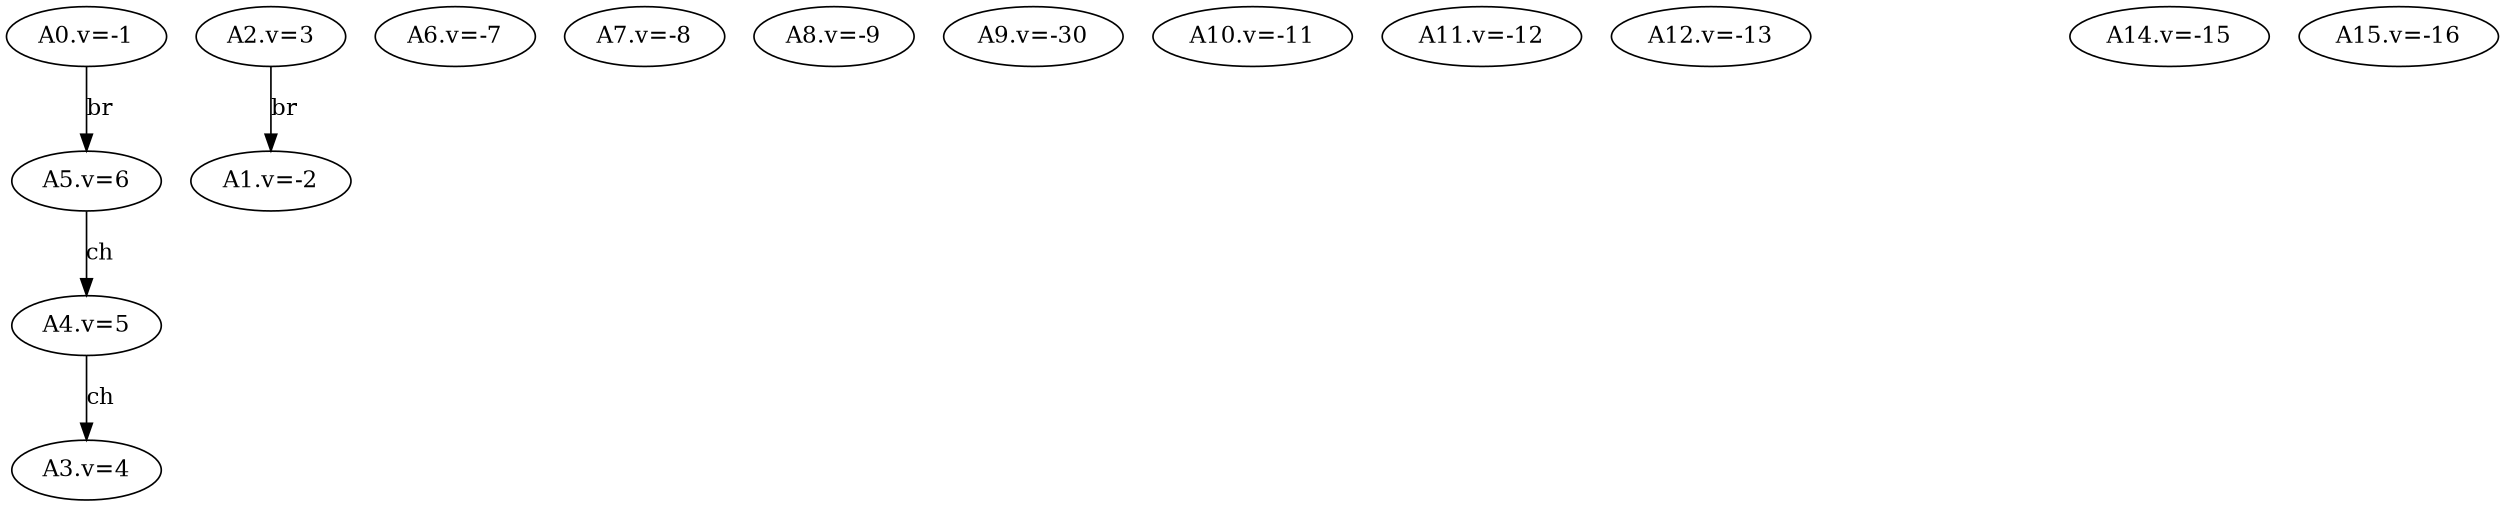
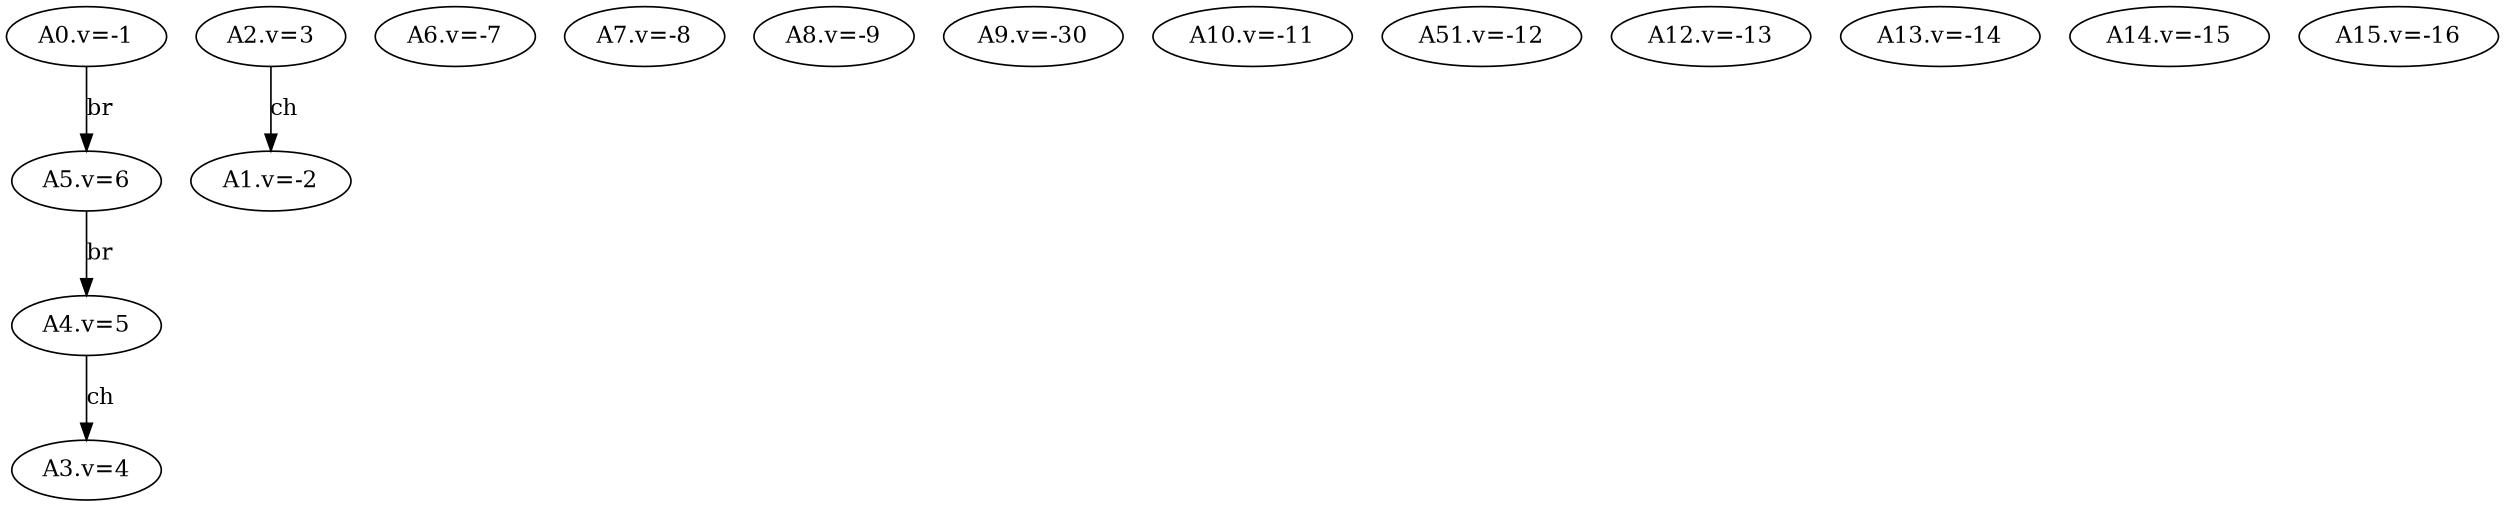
  digraph {
    n1 [label="A0.v=-1"]
    n2 [label="A5.v=6"]
    n3 [label="A4.v=5"]
    n4 [label="A1.v=-2"]
    n5 [label="A2.v=3"]
    n6 [label="A3.v=4"]
    n7 [label="A6.v=-7"]
    n8 [label="A7.v=-8"]
    n9 [label="A8.v=-9"]
    n10 [label="A9.v=-30"]
    n11 [label="A10.v=-11"]
-   n12 [label="A11.v=-12"]
+   n12 [label="A51.v=-12"]
    n13 [label="A12.v=-13"]
+   n14 [label="A13.v=-14"]
    n15 [label="A14.v=-15"]
    n16 [label="A15.v=-16"]
    n1 -> n2 [label=br]
-   n2 -> n3 [label=ch]
+   n2 -> n3 [label=br]
    n3 -> n6 [label=ch]
-   n5 -> n4 [label=br]
+   n5 -> n4 [label=ch]
  }
